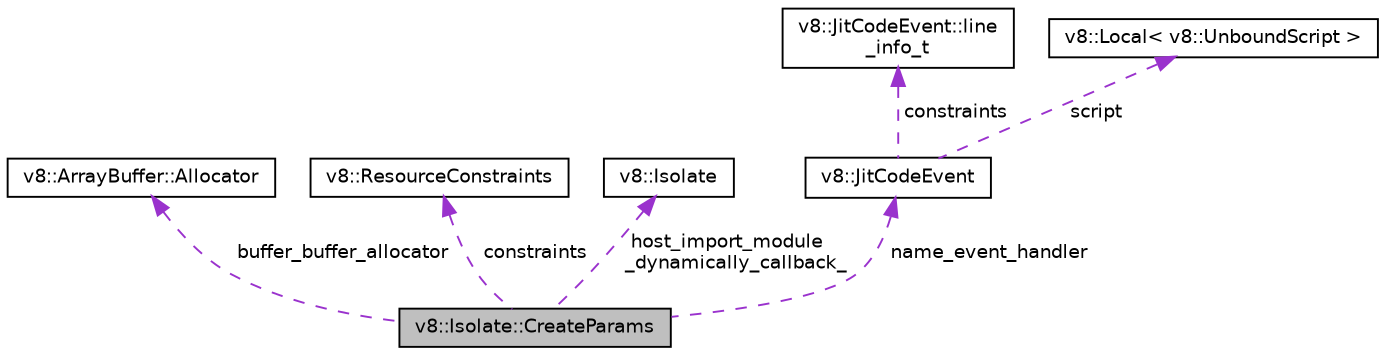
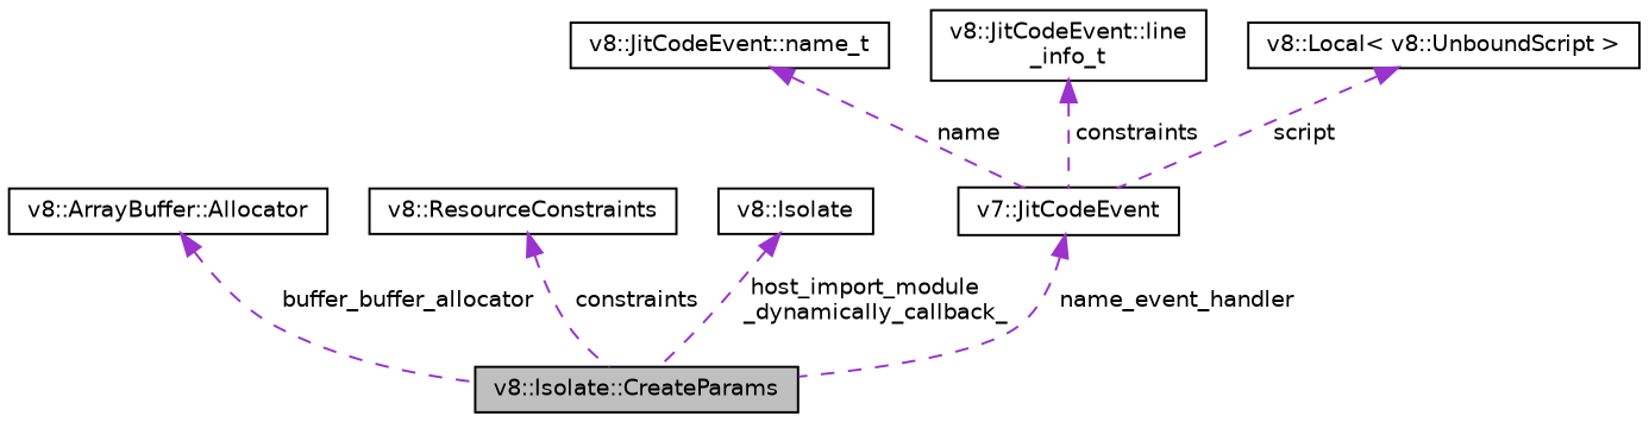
  digraph {
    rankdir=TB
    node [color=black fillcolor=white fontname=Helvetica fontsize=10 shape=record style=filled]
    edge [color=darkorchid3 dir=back fontname=Helvetica fontsize=10 labelfontname=Helvetica labelfontsize=10 style=dashed]
    n1 [fillcolor=grey75 fontcolor=black height=0.2 label="v8::Isolate::CreateParams" width=0.4]
    n2 [height=0.2 label="v8::ArrayBuffer::Allocator" width=0.4]
    n3 [height=0.2 label="v8::ResourceConstraints" width=0.4]
    n4 [height=0.2 label="v8::Isolate" width=0.4]
-   n5 [height=0.2 label="v8::JitCodeEvent" width=0.4]
+   n5 [height=0.2 label="v7::JitCodeEvent" width=0.4]
+   n6 [height=0.2 label="v8::JitCodeEvent::name_t" width=0.4]
    n7 [height=0.2 label="v8::JitCodeEvent::line\l_info_t" width=0.4]
    n8 [height=0.2 label="v8::Local\< v8::UnboundScript \>" width=0.4]
    n2 -> n1 [label=" buffer_buffer_allocator"]
    n3 -> n1 [label=" constraints"]
    n4 -> n1 [label=" host_import_module\l_dynamically_callback_"]
    n5 -> n1 [label=" name_event_handler"]
+   n6 -> n5 [label=" name"]
    n7 -> n5 [label=" constraints"]
    n8 -> n5 [label=" script"]
  }
